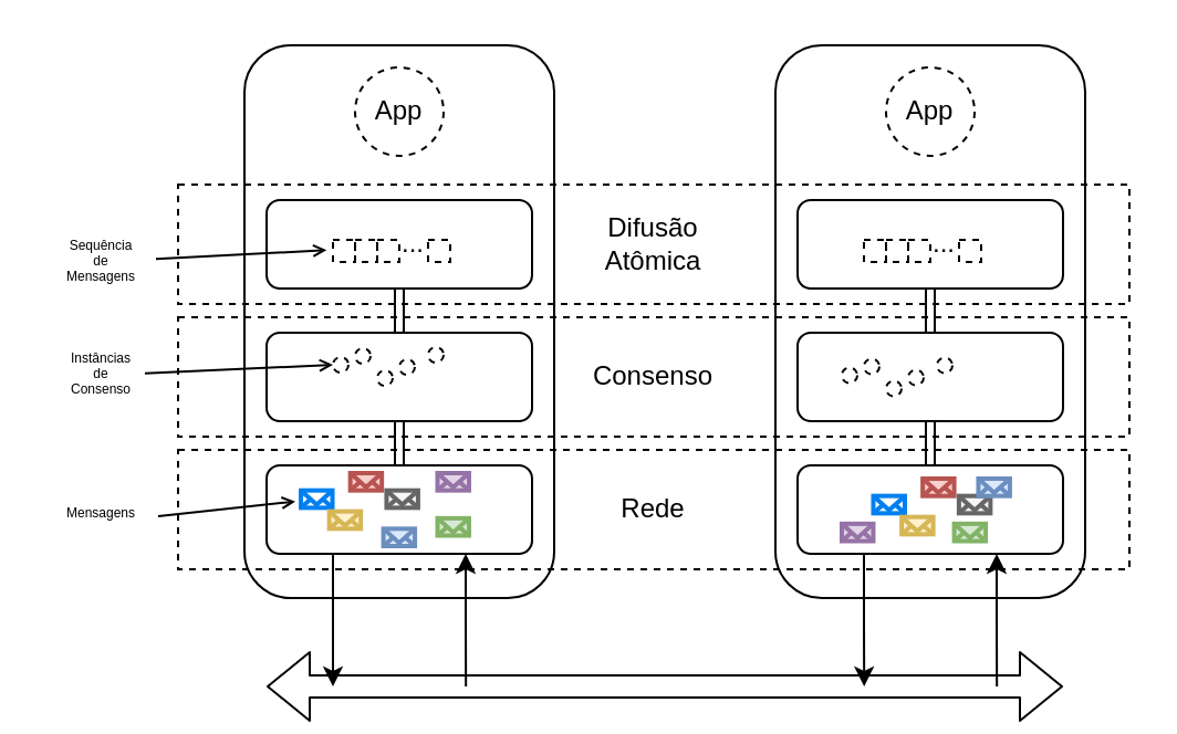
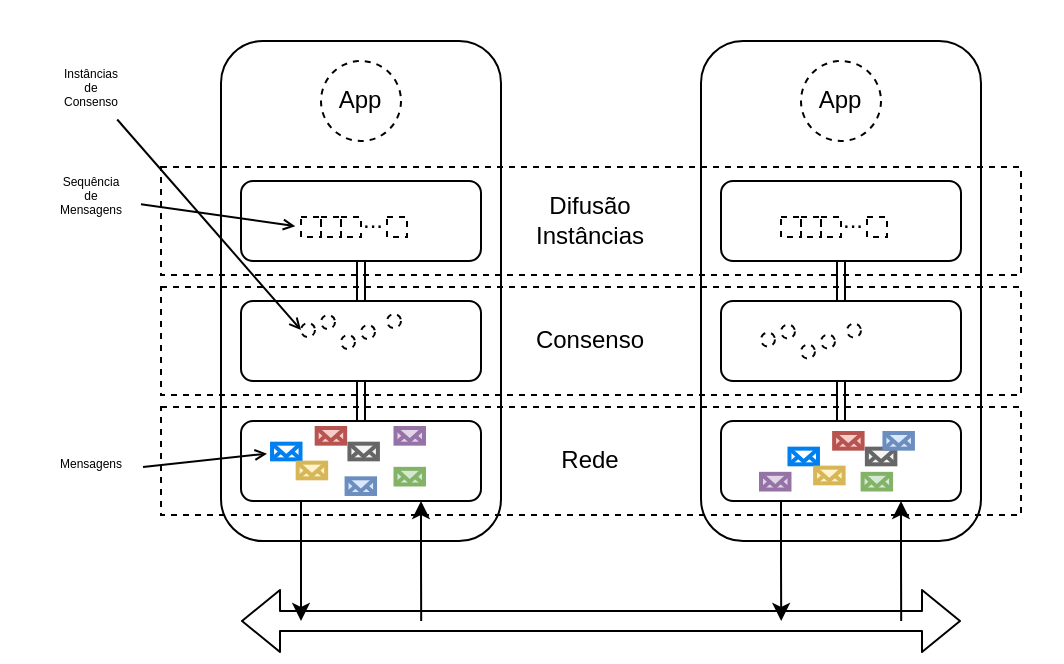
  <mxCell id="0" />
  <mxCell id="1" parent="0" />
  <mxCell id="2" value="" style="rounded=1;whiteSpace=wrap;html=1;" parent="1" vertex="1"><mxGeometry x="350" y="20" width="140" height="250" as="geometry" /></mxCell>
  <mxCell id="3" value="" style="rounded=1;whiteSpace=wrap;html=1;" parent="1" vertex="1"><mxGeometry x="110" y="20" width="140" height="250" as="geometry" /></mxCell>
  <mxCell id="4" value="Rede" style="rounded=0;whiteSpace=wrap;html=1;dashed=1;fillColor=none;" parent="1" vertex="1"><mxGeometry x="80" y="203" width="430" height="54" as="geometry" /></mxCell>
  <mxCell id="5" value="Consenso" style="rounded=0;whiteSpace=wrap;html=1;dashed=1;fillColor=none;" parent="1" vertex="1"><mxGeometry x="80" y="143" width="430" height="54" as="geometry" /></mxCell>
- <mxCell id="6" value="Difusão&lt;br&gt;Atômica" style="rounded=0;whiteSpace=wrap;html=1;dashed=1;fillColor=none;" parent="1" vertex="1"><mxGeometry x="80" y="83" width="430" height="54" as="geometry" /></mxCell>
+ <mxCell id="6" value="Difusão&lt;br&gt;Instâncias" style="rounded=0;whiteSpace=wrap;html=1;dashed=1;fillColor=none;" parent="1" vertex="1"><mxGeometry x="80" y="83" width="430" height="54" as="geometry" /></mxCell>
  <mxCell id="7" value="" style="endArrow=block;html=1;shape=flexArrow;startArrow=block;" parent="1" edge="1"><mxGeometry width="50" height="50" relative="1" as="geometry"><mxPoint x="120" y="310" as="sourcePoint" /><mxPoint x="480" y="310" as="targetPoint" /></mxGeometry></mxCell>
  <mxCell id="8" style="edgeStyle=orthogonalEdgeStyle;rounded=0;orthogonalLoop=1;jettySize=auto;html=1;exitX=0.25;exitY=1;exitDx=0;exitDy=0;" parent="1" source="11" edge="1"><mxGeometry relative="1" as="geometry"><mxPoint x="150" y="310" as="targetPoint" /></mxGeometry></mxCell>
  <mxCell id="9" style="edgeStyle=orthogonalEdgeStyle;rounded=0;orthogonalLoop=1;jettySize=auto;html=1;exitX=0.75;exitY=1;exitDx=0;exitDy=0;startArrow=classic;startFill=1;endArrow=none;endFill=0;" parent="1" source="11" edge="1"><mxGeometry relative="1" as="geometry"><mxPoint x="210.103" y="310" as="targetPoint" /></mxGeometry></mxCell>
  <mxCell id="10" style="edgeStyle=orthogonalEdgeStyle;rounded=0;orthogonalLoop=1;jettySize=auto;html=1;exitX=0.75;exitY=1;exitDx=0;exitDy=0;startArrow=classic;startFill=1;endArrow=none;endFill=0;" parent="1" source="13" edge="1"><mxGeometry relative="1" as="geometry"><mxPoint x="450.103" y="310" as="targetPoint" /></mxGeometry></mxCell>
  <mxCell id="11" value="" style="rounded=1;whiteSpace=wrap;html=1;" parent="1" vertex="1"><mxGeometry x="120" y="210" width="120" height="40" as="geometry" /></mxCell>
  <mxCell id="12" style="edgeStyle=orthogonalEdgeStyle;rounded=0;orthogonalLoop=1;jettySize=auto;html=1;exitX=0.25;exitY=1;exitDx=0;exitDy=0;startArrow=none;startFill=0;endArrow=classic;endFill=1;" parent="1" source="13" edge="1"><mxGeometry relative="1" as="geometry"><mxPoint x="390.103" y="310" as="targetPoint" /></mxGeometry></mxCell>
  <mxCell id="13" value="" style="rounded=1;whiteSpace=wrap;html=1;" parent="1" vertex="1"><mxGeometry x="360" y="210" width="120" height="40" as="geometry" /></mxCell>
  <mxCell id="14" style="edgeStyle=none;shape=link;rounded=0;orthogonalLoop=1;jettySize=auto;html=1;entryX=0.5;entryY=0;entryDx=0;entryDy=0;startArrow=none;startFill=0;endArrow=open;endFill=0;fontSize=6;" parent="1" source="15" target="13" edge="1"><mxGeometry relative="1" as="geometry" /></mxCell>
  <mxCell id="15" value="" style="rounded=1;whiteSpace=wrap;html=1;" parent="1" vertex="1"><mxGeometry x="360" y="150" width="120" height="40" as="geometry" /></mxCell>
  <mxCell id="16" style="edgeStyle=none;shape=link;rounded=0;orthogonalLoop=1;jettySize=auto;html=1;entryX=0.5;entryY=0;entryDx=0;entryDy=0;startArrow=none;startFill=0;endArrow=open;endFill=0;fontSize=6;" parent="1" source="17" target="15" edge="1"><mxGeometry relative="1" as="geometry" /></mxCell>
  <mxCell id="17" value="" style="rounded=1;whiteSpace=wrap;html=1;" parent="1" vertex="1"><mxGeometry x="360" y="90" width="120" height="40" as="geometry" /></mxCell>
  <mxCell id="18" style="edgeStyle=none;rounded=0;orthogonalLoop=1;jettySize=auto;html=1;entryX=0.5;entryY=0;entryDx=0;entryDy=0;startArrow=none;startFill=0;endArrow=open;endFill=0;fontSize=6;shape=link;" parent="1" source="19" target="21" edge="1"><mxGeometry relative="1" as="geometry" /></mxCell>
  <mxCell id="19" value="" style="rounded=1;whiteSpace=wrap;html=1;" parent="1" vertex="1"><mxGeometry x="120" y="90" width="120" height="40" as="geometry" /></mxCell>
  <mxCell id="20" style="edgeStyle=none;shape=link;rounded=0;orthogonalLoop=1;jettySize=auto;html=1;entryX=0.5;entryY=0;entryDx=0;entryDy=0;startArrow=none;startFill=0;endArrow=open;endFill=0;fontSize=6;" parent="1" source="21" target="11" edge="1"><mxGeometry relative="1" as="geometry" /></mxCell>
  <mxCell id="21" value="" style="rounded=1;whiteSpace=wrap;html=1;" parent="1" vertex="1"><mxGeometry x="120" y="150" width="120" height="40" as="geometry" /></mxCell>
  <mxCell id="22" value="App" style="ellipse;whiteSpace=wrap;html=1;aspect=fixed;dashed=1;fillColor=none;" parent="1" vertex="1"><mxGeometry x="160" y="30" width="40" height="40" as="geometry" /></mxCell>
  <mxCell id="23" value="App" style="ellipse;whiteSpace=wrap;html=1;aspect=fixed;dashed=1;fillColor=none;" parent="1" vertex="1"><mxGeometry x="400" y="30" width="40" height="40" as="geometry" /></mxCell>
  <mxCell id="24" value="" style="group" parent="1" vertex="1" connectable="0"><mxGeometry x="150" y="100" width="53" height="20" as="geometry" /></mxCell>
  <mxCell id="25" value="" style="rounded=0;whiteSpace=wrap;html=1;dashed=1;fillColor=none;" parent="24" vertex="1"><mxGeometry y="8" width="10" height="10" as="geometry" /></mxCell>
  <mxCell id="26" value="" style="rounded=0;whiteSpace=wrap;html=1;dashed=1;fillColor=none;" parent="24" vertex="1"><mxGeometry x="10" y="8" width="10" height="10" as="geometry" /></mxCell>
  <mxCell id="27" value="" style="rounded=0;whiteSpace=wrap;html=1;dashed=1;fillColor=none;" parent="24" vertex="1"><mxGeometry x="20" y="8" width="10" height="10" as="geometry" /></mxCell>
  <mxCell id="28" value="" style="rounded=0;whiteSpace=wrap;html=1;dashed=1;fillColor=none;" parent="24" vertex="1"><mxGeometry x="43" y="8" width="10" height="10" as="geometry" /></mxCell>
  <mxCell id="29" value="..." style="text;html=1;align=center;verticalAlign=middle;resizable=0;points=[];autosize=1;" parent="24" vertex="1"><mxGeometry x="21" width="30" height="20" as="geometry" /></mxCell>
  <mxCell id="30" value="" style="group" parent="1" vertex="1" connectable="0"><mxGeometry x="390" y="100" width="53" height="20" as="geometry" /></mxCell>
  <mxCell id="31" value="" style="rounded=0;whiteSpace=wrap;html=1;dashed=1;fillColor=none;" parent="30" vertex="1"><mxGeometry y="8" width="10" height="10" as="geometry" /></mxCell>
  <mxCell id="32" value="" style="rounded=0;whiteSpace=wrap;html=1;dashed=1;fillColor=none;" parent="30" vertex="1"><mxGeometry x="10" y="8" width="10" height="10" as="geometry" /></mxCell>
  <mxCell id="33" value="" style="rounded=0;whiteSpace=wrap;html=1;dashed=1;fillColor=none;" parent="30" vertex="1"><mxGeometry x="20" y="8" width="10" height="10" as="geometry" /></mxCell>
  <mxCell id="34" value="" style="rounded=0;whiteSpace=wrap;html=1;dashed=1;fillColor=none;" parent="30" vertex="1"><mxGeometry x="43" y="8" width="10" height="10" as="geometry" /></mxCell>
  <mxCell id="35" value="..." style="text;html=1;align=center;verticalAlign=middle;resizable=0;points=[];autosize=1;" parent="30" vertex="1"><mxGeometry x="21" width="30" height="20" as="geometry" /></mxCell>
  <mxCell id="36" style="rounded=0;orthogonalLoop=1;jettySize=auto;html=1;entryX=-0.286;entryY=0.462;entryDx=0;entryDy=0;entryPerimeter=0;startArrow=none;startFill=0;endArrow=open;endFill=0;fontSize=6;endSize=4;" parent="1" source="37" target="25" edge="1"><mxGeometry relative="1" as="geometry" /></mxCell>
- <mxCell id="37" value="Sequência&lt;br style=&quot;font-size: 6px;&quot;&gt;de&lt;br style=&quot;font-size: 6px;&quot;&gt;Mensagens" style="text;html=1;align=center;verticalAlign=middle;resizable=0;points=[];autosize=1;fontSize=6;" parent="1" vertex="1"><mxGeometry x="20" y="103" width="50" height="30" as="geometry" /></mxCell>
+ <mxCell id="37" value="Sequência&lt;br style=&quot;font-size: 6px;&quot;&gt;de&lt;br style=&quot;font-size: 6px;&quot;&gt;Mensagens" style="text;html=1;align=center;verticalAlign=middle;resizable=0;points=[];autosize=1;fontSize=6;" parent="1" vertex="1"><mxGeometry x="20" y="83" width="50" height="30" as="geometry" /></mxCell>
  <mxCell id="38" value="" style="ellipse;whiteSpace=wrap;html=1;aspect=fixed;dashed=1;fillColor=none;fontSize=6;" parent="1" vertex="1"><mxGeometry x="150" y="161" width="7" height="7" as="geometry" /></mxCell>
  <mxCell id="39" value="" style="ellipse;whiteSpace=wrap;html=1;aspect=fixed;dashed=1;fillColor=none;fontSize=6;" parent="1" vertex="1"><mxGeometry x="160" y="157" width="7" height="7" as="geometry" /></mxCell>
  <mxCell id="40" value="" style="ellipse;whiteSpace=wrap;html=1;aspect=fixed;dashed=1;fillColor=none;fontSize=6;" parent="1" vertex="1"><mxGeometry x="170" y="167" width="7" height="7" as="geometry" /></mxCell>
  <mxCell id="41" value="" style="ellipse;whiteSpace=wrap;html=1;aspect=fixed;dashed=1;fillColor=none;fontSize=6;" parent="1" vertex="1"><mxGeometry x="180" y="162" width="7" height="7" as="geometry" /></mxCell>
  <mxCell id="42" value="" style="ellipse;whiteSpace=wrap;html=1;aspect=fixed;dashed=1;fillColor=none;fontSize=6;" parent="1" vertex="1"><mxGeometry x="193" y="156.5" width="7" height="7" as="geometry" /></mxCell>
  <mxCell id="43" value="" style="ellipse;whiteSpace=wrap;html=1;aspect=fixed;dashed=1;fillColor=none;fontSize=6;" parent="1" vertex="1"><mxGeometry x="380" y="165.75" width="7" height="7" as="geometry" /></mxCell>
  <mxCell id="44" value="" style="ellipse;whiteSpace=wrap;html=1;aspect=fixed;dashed=1;fillColor=none;fontSize=6;" parent="1" vertex="1"><mxGeometry x="390" y="161.75" width="7" height="7" as="geometry" /></mxCell>
  <mxCell id="45" value="" style="ellipse;whiteSpace=wrap;html=1;aspect=fixed;dashed=1;fillColor=none;fontSize=6;" parent="1" vertex="1"><mxGeometry x="400" y="171.75" width="7" height="7" as="geometry" /></mxCell>
  <mxCell id="46" value="" style="ellipse;whiteSpace=wrap;html=1;aspect=fixed;dashed=1;fillColor=none;fontSize=6;" parent="1" vertex="1"><mxGeometry x="410" y="166.75" width="7" height="7" as="geometry" /></mxCell>
  <mxCell id="47" value="" style="ellipse;whiteSpace=wrap;html=1;aspect=fixed;dashed=1;fillColor=none;fontSize=6;" parent="1" vertex="1"><mxGeometry x="423" y="161.25" width="7" height="7" as="geometry" /></mxCell>
  <mxCell id="48" style="edgeStyle=none;rounded=0;orthogonalLoop=1;jettySize=auto;html=1;entryX=0;entryY=0.5;entryDx=0;entryDy=0;startArrow=none;startFill=0;endArrow=open;endFill=0;fontSize=6;endSize=4;" parent="1" source="49" target="38" edge="1"><mxGeometry relative="1" as="geometry" /></mxCell>
- <mxCell id="49" value="Instâncias&lt;br&gt;de&lt;br&gt;Consenso" style="text;html=1;align=center;verticalAlign=middle;resizable=0;points=[];autosize=1;fontSize=6;" parent="1" vertex="1"><mxGeometry x="25" y="154.25" width="40" height="30" as="geometry" /></mxCell>
+ <mxCell id="49" value="Instâncias&lt;br&gt;de&lt;br&gt;Consenso" style="text;html=1;align=center;verticalAlign=middle;resizable=0;points=[];autosize=1;fontSize=6;" parent="1" vertex="1"><mxGeometry x="25" y="29.25" width="40" height="30" as="geometry" /></mxCell>
  <mxCell id="50" value="" style="group" vertex="1" connectable="0" parent="1"><mxGeometry x="135.52" y="213.5" width="75.97" height="33" as="geometry" /></mxCell>
  <mxCell id="51" value="" style="html=1;verticalLabelPosition=bottom;align=center;labelBackgroundColor=#ffffff;verticalAlign=top;strokeWidth=2;strokeColor=#0080F0;shadow=0;dashed=0;shape=mxgraph.ios7.icons.mail;" vertex="1" parent="50"><mxGeometry y="7.835" width="14.244" height="7.835" as="geometry" /></mxCell>
  <mxCell id="52" value="" style="html=1;verticalLabelPosition=bottom;align=center;labelBackgroundColor=#ffffff;verticalAlign=top;strokeWidth=2;strokeColor=#b85450;shadow=0;dashed=0;shape=mxgraph.ios7.icons.mail;fillColor=#f8cecc;" vertex="1" parent="50"><mxGeometry x="22.316" width="14.244" height="7.835" as="geometry" /></mxCell>
  <mxCell id="53" value="" style="html=1;verticalLabelPosition=bottom;align=center;labelBackgroundColor=#ffffff;verticalAlign=top;strokeWidth=2;strokeColor=#d6b656;shadow=0;dashed=0;shape=mxgraph.ios7.icons.mail;fillColor=#fff2cc;" vertex="1" parent="50"><mxGeometry x="12.82" y="17.331" width="14.244" height="7.835" as="geometry" /></mxCell>
  <mxCell id="54" value="" style="html=1;verticalLabelPosition=bottom;align=center;labelBackgroundColor=#ffffff;verticalAlign=top;strokeWidth=2;strokeColor=#666666;shadow=0;dashed=0;shape=mxgraph.ios7.icons.mail;fillColor=#f5f5f5;fontColor=#333333;" vertex="1" parent="50"><mxGeometry x="38.697" y="7.835" width="14.244" height="7.835" as="geometry" /></mxCell>
  <mxCell id="55" value="" style="html=1;verticalLabelPosition=bottom;align=center;labelBackgroundColor=#ffffff;verticalAlign=top;strokeWidth=2;strokeColor=#6c8ebf;shadow=0;dashed=0;shape=mxgraph.ios7.icons.mail;fillColor=#dae8fc;" vertex="1" parent="50"><mxGeometry x="37.273" y="25.165" width="14.244" height="7.835" as="geometry" /></mxCell>
  <mxCell id="56" value="" style="html=1;verticalLabelPosition=bottom;align=center;labelBackgroundColor=#ffffff;verticalAlign=top;strokeWidth=2;strokeColor=#82b366;shadow=0;dashed=0;shape=mxgraph.ios7.icons.mail;fillColor=#d5e8d4;" vertex="1" parent="50"><mxGeometry x="61.726" y="20.417" width="14.244" height="7.835" as="geometry" /></mxCell>
  <mxCell id="57" value="" style="html=1;verticalLabelPosition=bottom;align=center;labelBackgroundColor=#ffffff;verticalAlign=top;strokeWidth=2;strokeColor=#9673a6;shadow=0;dashed=0;shape=mxgraph.ios7.icons.mail;fillColor=#e1d5e7;" vertex="1" parent="50"><mxGeometry x="61.726" width="14.244" height="7.835" as="geometry" /></mxCell>
  <mxCell id="58" value="" style="group" vertex="1" connectable="0" parent="1"><mxGeometry x="379.996" y="215.995" width="75.972" height="28.259" as="geometry" /></mxCell>
  <mxCell id="59" value="" style="html=1;verticalLabelPosition=bottom;align=center;labelBackgroundColor=#ffffff;verticalAlign=top;strokeWidth=2;strokeColor=#0080F0;shadow=0;dashed=0;shape=mxgraph.ios7.icons.mail;" vertex="1" parent="58"><mxGeometry x="14.244" y="7.839" width="14.244" height="7.835" as="geometry" /></mxCell>
  <mxCell id="60" value="" style="html=1;verticalLabelPosition=bottom;align=center;labelBackgroundColor=#ffffff;verticalAlign=top;strokeWidth=2;strokeColor=#b85450;shadow=0;dashed=0;shape=mxgraph.ios7.icons.mail;fillColor=#f8cecc;" vertex="1" parent="58"><mxGeometry x="36.561" y="0.005" width="14.244" height="7.835" as="geometry" /></mxCell>
  <mxCell id="61" value="" style="html=1;verticalLabelPosition=bottom;align=center;labelBackgroundColor=#ffffff;verticalAlign=top;strokeWidth=2;strokeColor=#d6b656;shadow=0;dashed=0;shape=mxgraph.ios7.icons.mail;fillColor=#fff2cc;" vertex="1" parent="58"><mxGeometry x="27.064" y="17.335" width="14.244" height="7.835" as="geometry" /></mxCell>
  <mxCell id="62" value="" style="html=1;verticalLabelPosition=bottom;align=center;labelBackgroundColor=#ffffff;verticalAlign=top;strokeWidth=2;strokeColor=#666666;shadow=0;dashed=0;shape=mxgraph.ios7.icons.mail;fillColor=#f5f5f5;fontColor=#333333;" vertex="1" parent="58"><mxGeometry x="52.942" y="7.839" width="14.244" height="7.835" as="geometry" /></mxCell>
  <mxCell id="63" value="" style="html=1;verticalLabelPosition=bottom;align=center;labelBackgroundColor=#ffffff;verticalAlign=top;strokeWidth=2;strokeColor=#6c8ebf;shadow=0;dashed=0;shape=mxgraph.ios7.icons.mail;fillColor=#dae8fc;" vertex="1" parent="58"><mxGeometry x="61.727" width="14.244" height="7.835" as="geometry" /></mxCell>
  <mxCell id="64" value="" style="html=1;verticalLabelPosition=bottom;align=center;labelBackgroundColor=#ffffff;verticalAlign=top;strokeWidth=2;strokeColor=#82b366;shadow=0;dashed=0;shape=mxgraph.ios7.icons.mail;fillColor=#d5e8d4;" vertex="1" parent="58"><mxGeometry x="50.8" y="20.422" width="14.244" height="7.835" as="geometry" /></mxCell>
  <mxCell id="65" value="" style="html=1;verticalLabelPosition=bottom;align=center;labelBackgroundColor=#ffffff;verticalAlign=top;strokeWidth=2;strokeColor=#9673a6;shadow=0;dashed=0;shape=mxgraph.ios7.icons.mail;fillColor=#e1d5e7;" vertex="1" parent="58"><mxGeometry y="20.425" width="14.244" height="7.835" as="geometry" /></mxCell>
  <mxCell id="66" value="Mensagens" style="text;html=1;align=center;verticalAlign=middle;resizable=0;points=[];autosize=1;fontSize=6;" vertex="1" parent="1"><mxGeometry x="20" y="226.5" width="50" height="10" as="geometry" /></mxCell>
  <mxCell id="67" style="edgeStyle=none;rounded=0;orthogonalLoop=1;jettySize=auto;html=1;entryX=-0.177;entryY=0.638;entryDx=0;entryDy=0;startArrow=none;startFill=0;endArrow=open;endFill=0;fontSize=6;endSize=4;exitX=1.02;exitY=0.65;exitDx=0;exitDy=0;exitPerimeter=0;entryPerimeter=0;" edge="1" parent="1" source="66" target="51"><mxGeometry relative="1" as="geometry"><mxPoint x="75" y="178.345" as="sourcePoint" /><mxPoint x="160" y="174.5" as="targetPoint" /></mxGeometry></mxCell>
